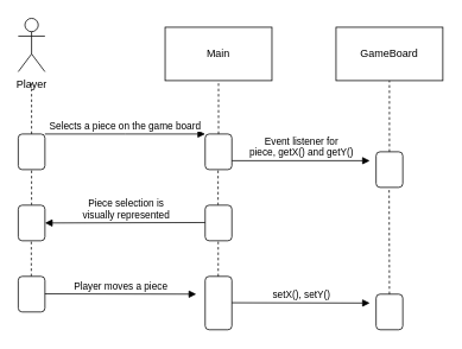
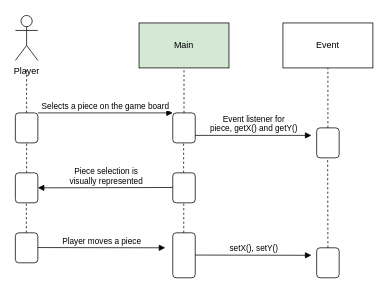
  <mxCell id="0" />
  <mxCell id="1" parent="0" />
- <mxCell id="2" value="Main" style="rounded=0;whiteSpace=wrap;html=1;" parent="1" vertex="1"><mxGeometry x="185" y="30" width="120" height="60" as="geometry" /></mxCell>
- <mxCell id="3" value="GameBoard" style="rounded=0;whiteSpace=wrap;html=1;" parent="1" vertex="1"><mxGeometry x="377" y="30" width="120" height="60" as="geometry" /></mxCell>
+ <mxCell id="2" value="Main" style="rounded=0;whiteSpace=wrap;html=1;fillColor=#d5e8d4;" parent="1" vertex="1"><mxGeometry x="185" y="30" width="120" height="60" as="geometry" /></mxCell>
+ <mxCell id="3" value="Event" style="rounded=0;whiteSpace=wrap;html=1;" parent="1" vertex="1"><mxGeometry x="377" y="30" width="120" height="60" as="geometry" /></mxCell>
  <mxCell id="4" value="" style="rounded=1;whiteSpace=wrap;html=1;" parent="1" vertex="1"><mxGeometry x="20" y="150" width="30" height="40" as="geometry" /></mxCell>
  <mxCell id="5" value="" style="endArrow=none;dashed=1;html=1;rounded=0;exitX=0.5;exitY=0;exitDx=0;exitDy=0;" parent="1" source="4" edge="1"><mxGeometry width="50" height="50" relative="1" as="geometry"><mxPoint x="-15" y="140" as="sourcePoint" /><mxPoint x="35" y="90" as="targetPoint" /></mxGeometry></mxCell>
  <mxCell id="6" value="Selects a piece on the game board" style="html=1;verticalAlign=bottom;endArrow=block;edgeStyle=elbowEdgeStyle;elbow=vertical;curved=0;rounded=0;entryX=0;entryY=0;entryDx=0;entryDy=0;" parent="1" target="8" edge="1"><mxGeometry width="80" relative="1" as="geometry"><mxPoint x="50" y="150" as="sourcePoint" /><mxPoint x="235" y="150" as="targetPoint" /></mxGeometry></mxCell>
  <mxCell id="7" value="Player" style="shape=umlActor;verticalLabelPosition=bottom;verticalAlign=top;html=1;" parent="1" vertex="1"><mxGeometry x="20" y="20" width="30" height="60" as="geometry" /></mxCell>
  <mxCell id="8" value="" style="rounded=1;whiteSpace=wrap;html=1;" parent="1" vertex="1"><mxGeometry x="230" y="150" width="30" height="40" as="geometry" /></mxCell>
  <mxCell id="9" value="" style="endArrow=none;dashed=1;html=1;rounded=0;exitX=0.5;exitY=0;exitDx=0;exitDy=0;" parent="1" source="8" edge="1"><mxGeometry width="50" height="50" relative="1" as="geometry"><mxPoint x="195" y="140" as="sourcePoint" /><mxPoint x="245" y="90" as="targetPoint" /></mxGeometry></mxCell>
  <mxCell id="10" value="" style="rounded=1;whiteSpace=wrap;html=1;" parent="1" vertex="1"><mxGeometry x="422" y="170" width="30" height="40" as="geometry" /></mxCell>
  <mxCell id="11" value="" style="endArrow=none;dashed=1;html=1;rounded=0;exitX=0.5;exitY=0;exitDx=0;exitDy=0;" parent="1" source="10" edge="1"><mxGeometry width="50" height="50" relative="1" as="geometry"><mxPoint x="387" y="140" as="sourcePoint" /><mxPoint x="437" y="90" as="targetPoint" /></mxGeometry></mxCell>
  <mxCell id="12" value="&lt;div&gt;Event listener for &lt;br&gt;&lt;/div&gt;&lt;div&gt;piece, getX() and getY()&lt;/div&gt;" style="html=1;verticalAlign=bottom;endArrow=block;edgeStyle=elbowEdgeStyle;elbow=vertical;curved=0;rounded=0;" parent="1" edge="1"><mxGeometry width="80" relative="1" as="geometry"><mxPoint x="260" y="180" as="sourcePoint" /><mxPoint x="415" y="180.5" as="targetPoint" /></mxGeometry></mxCell>
  <mxCell id="13" value="" style="endArrow=none;dashed=1;html=1;rounded=0;" parent="1" edge="1"><mxGeometry width="50" height="50" relative="1" as="geometry"><mxPoint x="35" y="230" as="sourcePoint" /><mxPoint x="35" y="190" as="targetPoint" /></mxGeometry></mxCell>
  <mxCell id="14" value="" style="endArrow=none;dashed=1;html=1;rounded=0;exitX=0.5;exitY=0;exitDx=0;exitDy=0;" parent="1" edge="1"><mxGeometry width="50" height="50" relative="1" as="geometry"><mxPoint x="244.5" y="230" as="sourcePoint" /><mxPoint x="244.5" y="190" as="targetPoint" /></mxGeometry></mxCell>
  <mxCell id="15" value="" style="rounded=1;whiteSpace=wrap;html=1;" parent="1" vertex="1"><mxGeometry x="230" y="230" width="30" height="40" as="geometry" /></mxCell>
  <mxCell id="16" value="&lt;div&gt;Piece selection is &lt;br&gt;&lt;/div&gt;&lt;div&gt;visually represented&lt;/div&gt;" style="html=1;verticalAlign=bottom;endArrow=block;edgeStyle=elbowEdgeStyle;elbow=vertical;curved=0;rounded=0;exitX=0;exitY=1;exitDx=0;exitDy=0;entryX=1;entryY=0.5;entryDx=0;entryDy=0;" parent="1" target="17" edge="1"><mxGeometry width="80" relative="1" as="geometry"><mxPoint x="230" y="249.5" as="sourcePoint" /><mxPoint x="70" y="251" as="targetPoint" /></mxGeometry></mxCell>
  <mxCell id="17" value="" style="rounded=1;whiteSpace=wrap;html=1;" parent="1" vertex="1"><mxGeometry x="20" y="230" width="30" height="40" as="geometry" /></mxCell>
  <mxCell id="18" value="" style="endArrow=none;dashed=1;html=1;rounded=0;" parent="1" edge="1"><mxGeometry width="50" height="50" relative="1" as="geometry"><mxPoint x="34.66" y="310" as="sourcePoint" /><mxPoint x="34.66" y="270" as="targetPoint" /></mxGeometry></mxCell>
  <mxCell id="19" value="" style="rounded=1;whiteSpace=wrap;html=1;" parent="1" vertex="1"><mxGeometry x="20" y="310" width="30" height="40" as="geometry" /></mxCell>
  <mxCell id="20" value="Player moves a piece" style="html=1;verticalAlign=bottom;endArrow=block;edgeStyle=elbowEdgeStyle;elbow=vertical;curved=0;rounded=0;exitX=0;exitY=1;exitDx=0;exitDy=0;" parent="1" edge="1"><mxGeometry width="80" relative="1" as="geometry"><mxPoint x="50" y="329.66" as="sourcePoint" /><mxPoint x="220" y="330" as="targetPoint" /></mxGeometry></mxCell>
  <mxCell id="21" value="" style="rounded=1;whiteSpace=wrap;html=1;" parent="1" vertex="1"><mxGeometry x="230" y="310" width="30" height="60" as="geometry" /></mxCell>
  <mxCell id="22" value="" style="rounded=1;whiteSpace=wrap;html=1;" parent="1" vertex="1"><mxGeometry x="422" y="330" width="30" height="40" as="geometry" /></mxCell>
  <mxCell id="23" value="" style="endArrow=none;dashed=1;html=1;rounded=0;" parent="1" edge="1"><mxGeometry width="50" height="50" relative="1" as="geometry"><mxPoint x="244.66" y="310" as="sourcePoint" /><mxPoint x="244.66" y="270" as="targetPoint" /></mxGeometry></mxCell>
  <mxCell id="24" value="" style="endArrow=none;dashed=1;html=1;rounded=0;exitX=0.5;exitY=0;exitDx=0;exitDy=0;" parent="1" source="22" edge="1"><mxGeometry width="50" height="50" relative="1" as="geometry"><mxPoint x="436.66" y="250" as="sourcePoint" /><mxPoint x="436.66" y="210" as="targetPoint" /></mxGeometry></mxCell>
  <mxCell id="25" value="setX(), setY()" style="html=1;verticalAlign=bottom;endArrow=block;edgeStyle=elbowEdgeStyle;elbow=vertical;curved=0;rounded=0;" parent="1" edge="1"><mxGeometry width="80" relative="1" as="geometry"><mxPoint x="260" y="339.66" as="sourcePoint" /><mxPoint x="415" y="340.16" as="targetPoint" /></mxGeometry></mxCell>
